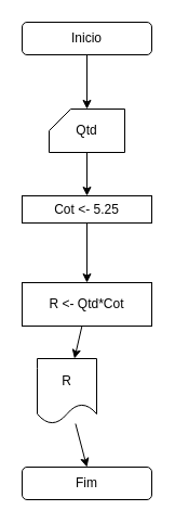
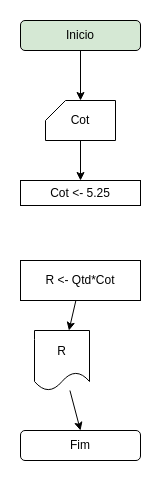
  <mxCell id="0" />
  <mxCell id="1" parent="0" />
  <mxCell id="2" style="edgeStyle=none;html=1;entryX=0.5;entryY=0;entryDx=0;entryDy=0;entryPerimeter=0;" edge="1" parent="1" source="3" target="5"><mxGeometry relative="1" as="geometry" /></mxCell>
- <mxCell id="3" value="Inicio" style="rounded=1;whiteSpace=wrap;html=1;" vertex="1" parent="1"><mxGeometry x="20" y="20" width="120" height="30" as="geometry" /></mxCell>
+ <mxCell id="3" value="Inicio" style="rounded=1;whiteSpace=wrap;html=1;fillColor=#d5e8d4;" vertex="1" parent="1"><mxGeometry x="20" y="20" width="120" height="30" as="geometry" /></mxCell>
  <mxCell id="4" style="edgeStyle=none;html=1;" edge="1" parent="1" source="5" target="6"><mxGeometry relative="1" as="geometry" /></mxCell>
- <mxCell id="5" value="Qtd" style="shape=card;whiteSpace=wrap;html=1;size=20;" vertex="1" parent="1"><mxGeometry x="45" y="100" width="70" height="40" as="geometry" /></mxCell>
+ <mxCell id="5" value="Cot" style="shape=card;whiteSpace=wrap;html=1;size=20;" vertex="1" parent="1"><mxGeometry x="45" y="100" width="70" height="40" as="geometry" /></mxCell>
  <mxCell id="6" value="Cot &amp;lt;- 5.25" style="rounded=0;whiteSpace=wrap;html=1;" vertex="1" parent="1"><mxGeometry x="20" y="180" width="120" height="25" as="geometry" /></mxCell>
  <mxCell id="7" value="" style="edgeStyle=none;html=1;" edge="1" parent="1" source="8" target="10"><mxGeometry relative="1" as="geometry" /></mxCell>
  <mxCell id="8" value="R &amp;lt;- Qtd*Cot" style="rounded=0;whiteSpace=wrap;html=1;" vertex="1" parent="1"><mxGeometry x="20" y="260" width="120" height="40" as="geometry" /></mxCell>
  <mxCell id="9" style="edgeStyle=none;html=1;entryX=0.5;entryY=0;entryDx=0;entryDy=0;" edge="1" parent="1" source="10" target="12"><mxGeometry relative="1" as="geometry" /></mxCell>
  <mxCell id="10" value="R" style="shape=document;whiteSpace=wrap;html=1;boundedLbl=1;" vertex="1" parent="1"><mxGeometry x="34" y="330" width="55" height="60" as="geometry" /></mxCell>
- <mxCell id="11" value="" style="endArrow=classic;html=1;entryX=0.5;entryY=0;entryDx=0;entryDy=0;exitX=0.5;exitY=1;exitDx=0;exitDy=0;" edge="1" parent="1" source="6" target="8"><mxGeometry width="50" height="50" relative="1" as="geometry"><mxPoint x="90" y="150" as="sourcePoint" /><mxPoint x="90" y="190" as="targetPoint" /></mxGeometry></mxCell>
  <mxCell id="12" value="Fim" style="rounded=1;whiteSpace=wrap;html=1;" vertex="1" parent="1"><mxGeometry x="20" y="430" width="120" height="30" as="geometry" /></mxCell>
